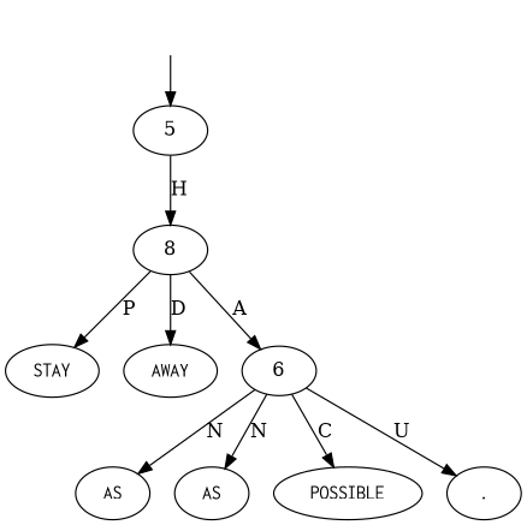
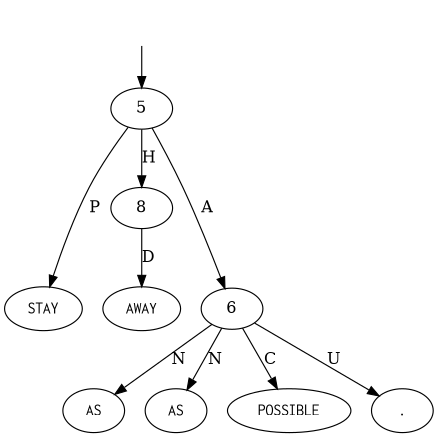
  digraph {
    node [shape=oval]
    top [style=invis shape=""]
    n2 [label=5 shape=""]
    8 [shape=""]
    n4 [label=<<table align="center" border="0" cellspacing="0"><tr><td colspan="2"><font face="Courier">STAY</font></td></tr></table>>]
    n5 [label=<<table align="center" border="0" cellspacing="0"><tr><td colspan="2"><font face="Courier">AWAY</font></td></tr></table>>]
    n6 [label=6 shape=""]
    n7 [label=<<table align="center" border="0" cellspacing="0"><tr><td colspan="2"><font face="Courier">AS</font></td></tr></table>>]
    n8 [label=<<table align="center" border="0" cellspacing="0"><tr><td colspan="2"><font face="Courier">AS</font></td></tr></table>>]
    n9 [label=<<table align="center" border="0" cellspacing="0"><tr><td colspan="2"><font face="Courier">POSSIBLE</font></td></tr></table>>]
    n10 [label=<<table align="center" border="0" cellspacing="0"><tr><td colspan="2"><font face="Courier">.</font></td></tr></table>>]
    top -> n2
    n2 -> 8 [label=H]
-   8 -> n4 [label=P]
+   n2 -> n4 [label=P]
    8 -> n5 [label=D]
-   8 -> n6 [label=A]
+   n2 -> n6 [label=A]
    n6 -> n7 [label=N]
    n6 -> n8 [label=N]
    n6 -> n9 [label=C]
    n6 -> n10 [label=U]
  }
